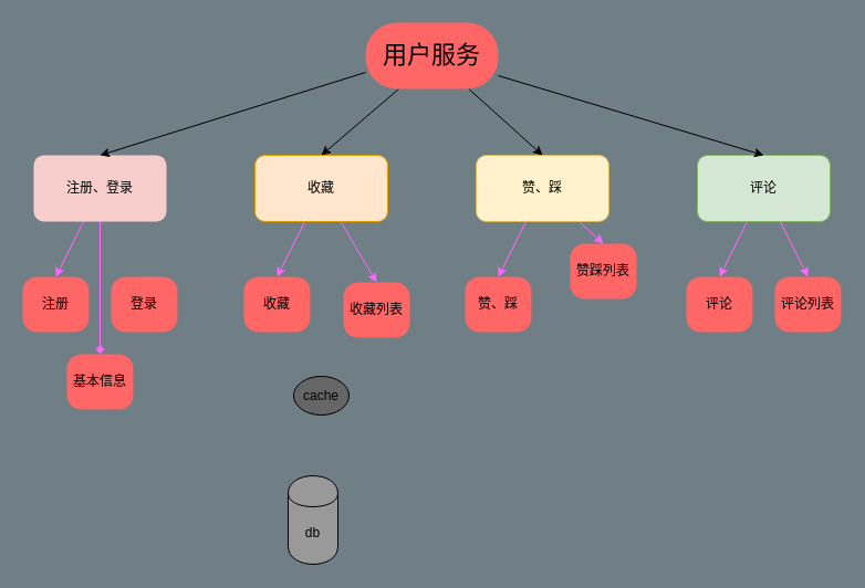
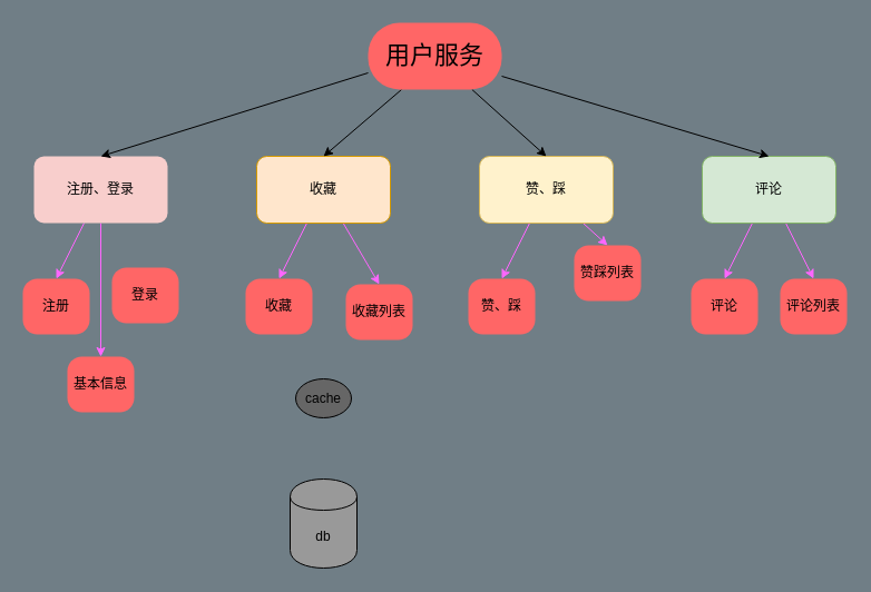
  <mxCell id="0" />
  <mxCell id="1" parent="0" />
  <mxCell id="2" style="edgeStyle=none;rounded=0;comic=0;orthogonalLoop=1;jettySize=auto;html=1;entryX=0.5;entryY=0;entryDx=0;entryDy=0;startSize=6;sourcePerimeterSpacing=0;strokeColor=#FF66FF;" edge="1" parent="1" source="4" target="19"><mxGeometry relative="1" as="geometry" /></mxCell>
- <mxCell id="3" style="edgeStyle=none;rounded=0;comic=0;orthogonalLoop=1;jettySize=auto;html=1;entryX=0.5;entryY=0;entryDx=0;entryDy=0;startSize=6;sourcePerimeterSpacing=0;strokeColor=#FF66FF;endArrow=diamond;" edge="1" parent="1" source="4" target="27"><mxGeometry relative="1" as="geometry" /></mxCell>
+ <mxCell id="3" style="edgeStyle=none;rounded=0;comic=0;orthogonalLoop=1;jettySize=auto;html=1;entryX=0.5;entryY=0;entryDx=0;entryDy=0;startSize=6;sourcePerimeterSpacing=0;strokeColor=#FF66FF;" edge="1" parent="1" source="4" target="27"><mxGeometry relative="1" as="geometry" /></mxCell>
  <mxCell id="4" value="注册、登录" style="rounded=1;whiteSpace=wrap;html=1;strokeWidth=1;fillColor=#f8cecc;strokeColor=none;" vertex="1" parent="1"><mxGeometry x="30" y="140" width="120" height="60" as="geometry" /></mxCell>
  <mxCell id="5" style="edgeStyle=none;rounded=0;comic=0;orthogonalLoop=1;jettySize=auto;html=1;entryX=0.5;entryY=0;entryDx=0;entryDy=0;startSize=6;sourcePerimeterSpacing=0;strokeColor=#FF66FF;" edge="1" parent="1" source="7" target="21"><mxGeometry relative="1" as="geometry" /></mxCell>
  <mxCell id="6" style="edgeStyle=none;rounded=0;comic=0;orthogonalLoop=1;jettySize=auto;html=1;entryX=0.5;entryY=0;entryDx=0;entryDy=0;startSize=6;sourcePerimeterSpacing=0;strokeColor=#FF66FF;" edge="1" parent="1" source="7" target="22"><mxGeometry relative="1" as="geometry" /></mxCell>
  <mxCell id="7" value="收藏" style="rounded=1;whiteSpace=wrap;html=1;strokeWidth=1;fillColor=#ffe6cc;strokeColor=#d79b00;" vertex="1" parent="1"><mxGeometry x="230" y="140" width="120" height="60" as="geometry" /></mxCell>
  <mxCell id="8" style="edgeStyle=none;rounded=0;comic=0;orthogonalLoop=1;jettySize=auto;html=1;entryX=0.5;entryY=0;entryDx=0;entryDy=0;startSize=6;sourcePerimeterSpacing=0;strokeColor=#FF66FF;" edge="1" parent="1" source="10" target="23"><mxGeometry relative="1" as="geometry" /></mxCell>
  <mxCell id="9" style="edgeStyle=none;rounded=0;comic=0;orthogonalLoop=1;jettySize=auto;html=1;entryX=0.5;entryY=0;entryDx=0;entryDy=0;startSize=6;sourcePerimeterSpacing=0;strokeColor=#FF66FF;" edge="1" parent="1" source="10" target="24"><mxGeometry relative="1" as="geometry" /></mxCell>
  <mxCell id="10" value="赞、踩" style="rounded=1;whiteSpace=wrap;html=1;strokeWidth=1;fillColor=#fff2cc;strokeColor=#d6b656;" vertex="1" parent="1"><mxGeometry x="430" y="140" width="120" height="60" as="geometry" /></mxCell>
  <mxCell id="11" style="edgeStyle=none;rounded=0;comic=0;orthogonalLoop=1;jettySize=auto;html=1;entryX=0.5;entryY=0;entryDx=0;entryDy=0;startSize=6;sourcePerimeterSpacing=0;strokeColor=#FF66FF;" edge="1" parent="1" source="13" target="25"><mxGeometry relative="1" as="geometry" /></mxCell>
  <mxCell id="12" style="edgeStyle=none;rounded=0;comic=0;orthogonalLoop=1;jettySize=auto;html=1;entryX=0.5;entryY=0;entryDx=0;entryDy=0;startSize=6;sourcePerimeterSpacing=0;strokeColor=#FF66FF;" edge="1" parent="1" source="13" target="26"><mxGeometry relative="1" as="geometry" /></mxCell>
  <mxCell id="13" value="评论" style="rounded=1;whiteSpace=wrap;html=1;strokeWidth=1;fillColor=#d5e8d4;strokeColor=#82b366;" vertex="1" parent="1"><mxGeometry x="630" y="140" width="120" height="60" as="geometry" /></mxCell>
  <mxCell id="14" style="rounded=0;orthogonalLoop=1;jettySize=auto;html=1;exitX=0;exitY=0.75;exitDx=0;exitDy=0;entryX=0.5;entryY=0;entryDx=0;entryDy=0;sourcePerimeterSpacing=0;startSize=6;comic=0;" edge="1" parent="1" source="18" target="4"><mxGeometry relative="1" as="geometry" /></mxCell>
  <mxCell id="15" style="edgeStyle=none;rounded=0;orthogonalLoop=1;jettySize=auto;html=1;exitX=0.25;exitY=1;exitDx=0;exitDy=0;entryX=0.5;entryY=0;entryDx=0;entryDy=0;" edge="1" parent="1" source="18" target="7"><mxGeometry relative="1" as="geometry" /></mxCell>
  <mxCell id="16" style="edgeStyle=none;rounded=0;orthogonalLoop=1;jettySize=auto;html=1;entryX=0.5;entryY=0;entryDx=0;entryDy=0;" edge="1" parent="1" source="18" target="10"><mxGeometry relative="1" as="geometry" /></mxCell>
  <mxCell id="17" style="edgeStyle=none;rounded=0;orthogonalLoop=1;jettySize=auto;html=1;entryX=0.5;entryY=0;entryDx=0;entryDy=0;" edge="1" parent="1" source="18" target="13"><mxGeometry relative="1" as="geometry" /></mxCell>
  <mxCell id="18" value="&lt;span style=&quot;white-space: normal&quot;&gt;&lt;font style=&quot;font-size: 22px&quot;&gt;用户服务&lt;/font&gt;&lt;/span&gt;" style="rounded=1;whiteSpace=wrap;html=1;strokeWidth=1;strokeColor=none;arcSize=47;fillColor=#FF6666;comic=0;glass=0;shadow=0;" vertex="1" parent="1"><mxGeometry x="330" y="20" width="120" height="60" as="geometry" /></mxCell>
  <mxCell id="19" value="注册" style="rounded=1;whiteSpace=wrap;html=1;shadow=0;glass=0;comic=0;strokeWidth=1;fillColor=#FF6666;arcSize=26;strokeColor=none;" vertex="1" parent="1"><mxGeometry x="20" y="250" width="60" height="50" as="geometry" /></mxCell>
- <mxCell id="20" value="登录" style="rounded=1;whiteSpace=wrap;html=1;shadow=0;glass=0;comic=0;strokeWidth=1;fillColor=#FF6666;arcSize=26;strokeColor=none;" vertex="1" parent="1"><mxGeometry x="100" y="250" width="60" height="50" as="geometry" /></mxCell>
+ <mxCell id="20" value="登录" style="rounded=1;whiteSpace=wrap;html=1;shadow=0;glass=0;comic=0;strokeWidth=1;fillColor=#FF6666;arcSize=26;strokeColor=none;" vertex="1" parent="1"><mxGeometry x="100" y="240" width="60" height="50" as="geometry" /></mxCell>
  <mxCell id="21" value="收藏" style="rounded=1;whiteSpace=wrap;html=1;shadow=0;glass=0;comic=0;strokeWidth=1;fillColor=#FF6666;arcSize=26;strokeColor=none;" vertex="1" parent="1"><mxGeometry x="220" y="250" width="60" height="50" as="geometry" /></mxCell>
  <mxCell id="22" value="收藏列表" style="rounded=1;whiteSpace=wrap;html=1;shadow=0;glass=0;comic=0;strokeWidth=1;fillColor=#FF6666;arcSize=26;strokeColor=none;" vertex="1" parent="1"><mxGeometry x="310" y="255" width="60" height="50" as="geometry" /></mxCell>
  <mxCell id="23" value="赞、踩" style="rounded=1;whiteSpace=wrap;html=1;shadow=0;glass=0;comic=0;strokeWidth=1;fillColor=#FF6666;arcSize=26;strokeColor=none;" vertex="1" parent="1"><mxGeometry x="420" y="250" width="60" height="50" as="geometry" /></mxCell>
  <mxCell id="24" value="赞踩列表" style="rounded=1;whiteSpace=wrap;html=1;shadow=0;glass=0;comic=0;strokeWidth=1;fillColor=#FF6666;arcSize=26;strokeColor=none;" vertex="1" parent="1"><mxGeometry x="515" y="220" width="60" height="50" as="geometry" /></mxCell>
  <mxCell id="25" value="评论" style="rounded=1;whiteSpace=wrap;html=1;shadow=0;glass=0;comic=0;strokeWidth=1;fillColor=#FF6666;arcSize=26;strokeColor=none;" vertex="1" parent="1"><mxGeometry x="620" y="250" width="60" height="50" as="geometry" /></mxCell>
  <mxCell id="26" value="评论列表" style="rounded=1;whiteSpace=wrap;html=1;shadow=0;glass=0;comic=0;strokeWidth=1;fillColor=#FF6666;arcSize=26;strokeColor=none;" vertex="1" parent="1"><mxGeometry x="700" y="250" width="60" height="50" as="geometry" /></mxCell>
  <mxCell id="27" value="基本信息" style="rounded=1;whiteSpace=wrap;html=1;shadow=0;glass=0;comic=0;strokeWidth=1;fillColor=#FF6666;arcSize=26;strokeColor=none;" vertex="1" parent="1"><mxGeometry x="60" y="320" width="60" height="50" as="geometry" /></mxCell>
  <mxCell id="28" value="cache" style="ellipse;whiteSpace=wrap;html=1;aspect=fixed;rounded=1;shadow=0;glass=0;comic=0;strokeWidth=1;fillColor=#666666;" vertex="1" parent="1"><mxGeometry x="265" y="340" width="50" height="35" as="geometry" /></mxCell>
- <mxCell id="29" value="db" style="shape=cylinder;whiteSpace=wrap;html=1;boundedLbl=1;backgroundOutline=1;rounded=1;shadow=0;glass=0;comic=0;strokeWidth=1;fillColor=#999999;" vertex="1" parent="1"><mxGeometry x="260" y="430" width="45" height="80" as="geometry" /></mxCell>
+ <mxCell id="29" value="db" style="shape=cylinder;whiteSpace=wrap;html=1;boundedLbl=1;backgroundOutline=1;rounded=1;shadow=0;glass=0;comic=0;strokeWidth=1;fillColor=#999999;" vertex="1" parent="1"><mxGeometry x="260" y="430" width="60" height="80" as="geometry" /></mxCell>
